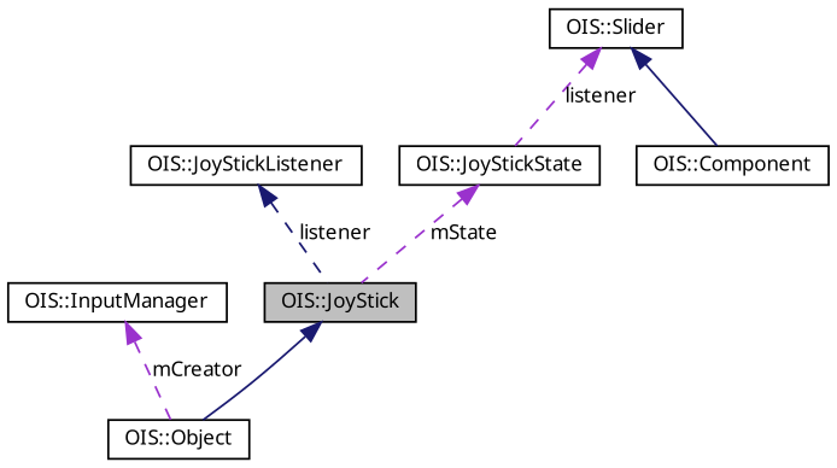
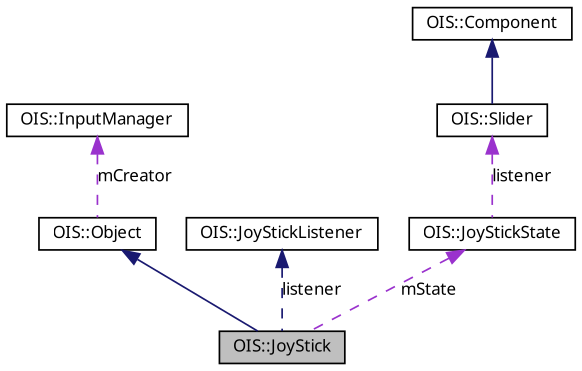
  digraph {
    node [color=black fillcolor=white fontname="FreeSans.ttf" fontsize=10 shape=record style=filled]
    edge [color=midnightblue dir=back fontname="FreeSans.ttf" fontsize=10 labelfontname="FreeSans.ttf" labelfontsize=10 style=dashed]
    n1 [fillcolor=grey75 fontcolor=black height=0.2 label="OIS::JoyStick" width=0.4]
    n2 [height=0.2 label="OIS::Object" width=0.4]
    n3 [height=0.2 label="OIS::InputManager" width=0.4]
    n4 [height=0.2 label="OIS::JoyStickListener" width=0.4]
    n5 [height=0.2 label="OIS::JoyStickState" width=0.4]
    n6 [height=0.2 label="OIS::Component" width=0.4]
    n7 [height=0.2 label="OIS::Slider" width=0.4]
-   n1 -> n2 [style=solid]
+   n2 -> n1 [style=solid]
    n3 -> n2 [color=darkorchid3 label=mCreator]
    n4 -> n1 [label=listener]
    n5 -> n1 [color=darkorchid3 label=mState]
-   n7 -> n6 [style=solid]
+   n6 -> n7 [style=solid]
    n7 -> n5 [color=darkorchid3 label=listener]
  }
